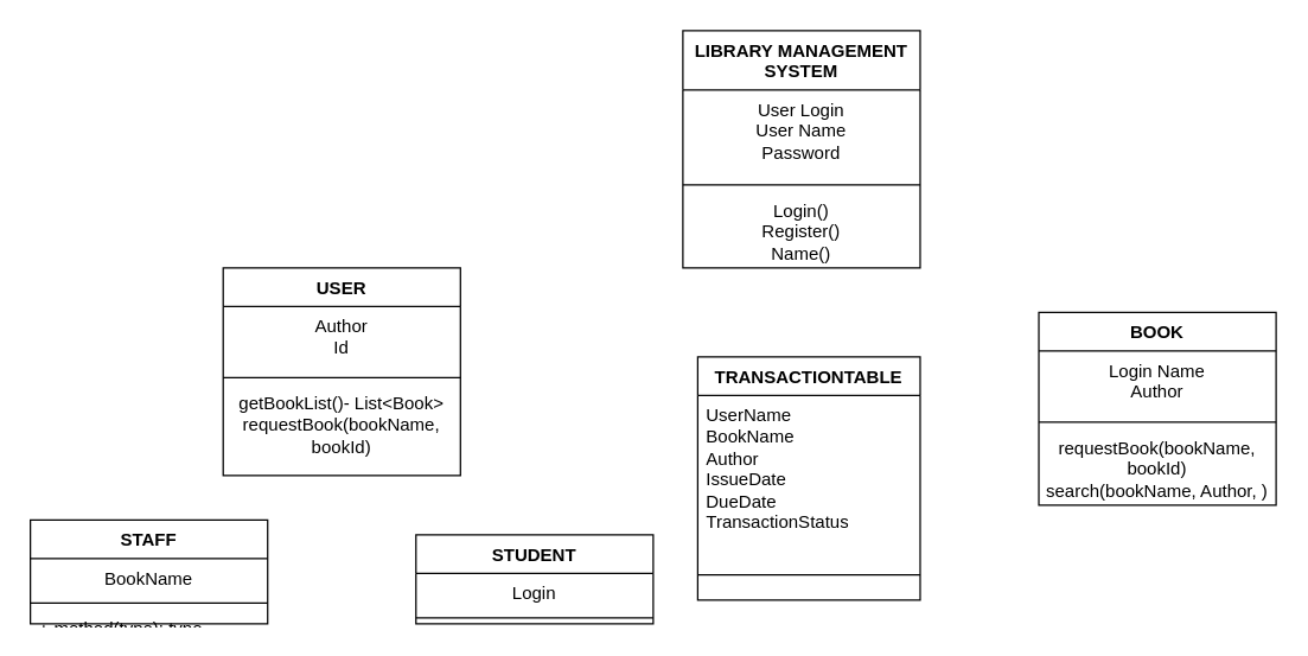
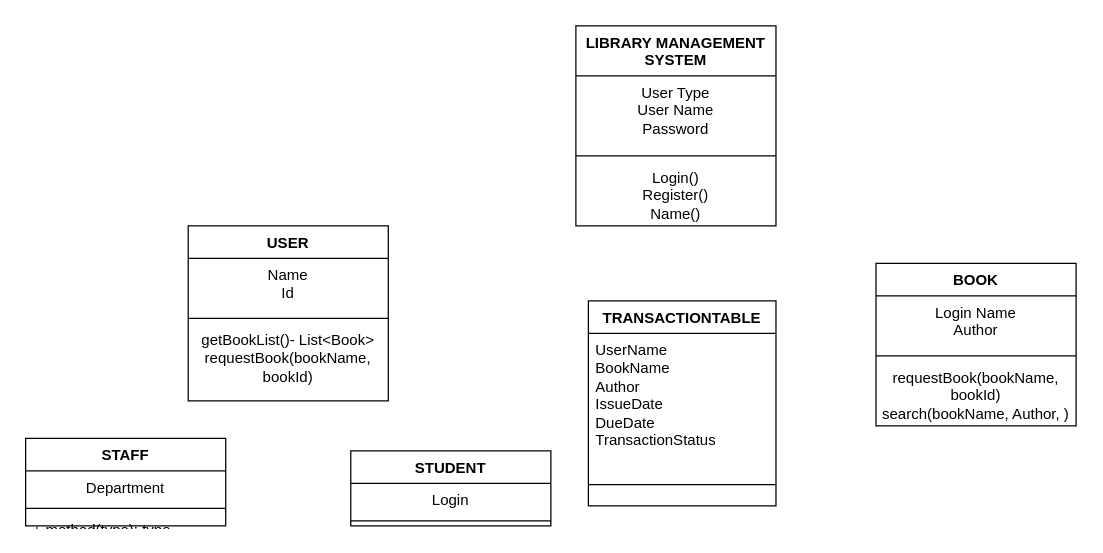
  <mxCell id="0" />
  <mxCell id="1" parent="0" />
  <mxCell id="2" value="&lt;b style=&quot;border-color: var(--border-color);&quot;&gt;LIBRARY MANAGEMENT SYSTEM&lt;/b&gt;" style="swimlane;fontStyle=1;align=center;verticalAlign=top;childLayout=stackLayout;horizontal=1;startSize=40;horizontalStack=0;resizeParent=1;resizeParentMax=0;resizeLast=0;collapsible=1;marginBottom=0;whiteSpace=wrap;html=1;" parent="1" vertex="1"><mxGeometry x="460" y="20" width="160" height="160" as="geometry" /></mxCell>
- <mxCell id="3" value="User Login&lt;br style=&quot;border-color: var(--border-color);&quot;&gt;&lt;span style=&quot;&quot;&gt;User Name&lt;/span&gt;&lt;br style=&quot;border-color: var(--border-color);&quot;&gt;&lt;span style=&quot;&quot;&gt;Password&lt;/span&gt;" style="text;strokeColor=none;fillColor=none;align=center;verticalAlign=top;spacingLeft=4;spacingRight=4;overflow=hidden;rotatable=0;points=[[0,0.5],[1,0.5]];portConstraint=eastwest;whiteSpace=wrap;html=1;" parent="2" vertex="1"><mxGeometry y="40" width="160" height="60" as="geometry" /></mxCell>
+ <mxCell id="3" value="User Type&lt;br style=&quot;border-color: var(--border-color);&quot;&gt;&lt;span style=&quot;&quot;&gt;User Name&lt;/span&gt;&lt;br style=&quot;border-color: var(--border-color);&quot;&gt;&lt;span style=&quot;&quot;&gt;Password&lt;/span&gt;" style="text;strokeColor=none;fillColor=none;align=center;verticalAlign=top;spacingLeft=4;spacingRight=4;overflow=hidden;rotatable=0;points=[[0,0.5],[1,0.5]];portConstraint=eastwest;whiteSpace=wrap;html=1;" parent="2" vertex="1"><mxGeometry y="40" width="160" height="60" as="geometry" /></mxCell>
  <mxCell id="4" value="" style="line;strokeWidth=1;fillColor=none;align=left;verticalAlign=middle;spacingTop=-1;spacingLeft=3;spacingRight=3;rotatable=0;labelPosition=right;points=[];portConstraint=eastwest;strokeColor=inherit;" parent="2" vertex="1"><mxGeometry y="100" width="160" height="8" as="geometry" /></mxCell>
  <mxCell id="5" value="Login()&lt;br&gt;Register()&lt;br&gt;Name()" style="text;strokeColor=none;fillColor=none;align=center;verticalAlign=top;spacingLeft=4;spacingRight=4;overflow=hidden;rotatable=0;points=[[0,0.5],[1,0.5]];portConstraint=eastwest;whiteSpace=wrap;html=1;" parent="2" vertex="1"><mxGeometry y="108" width="160" height="52" as="geometry" /></mxCell>
  <mxCell id="6" value="USER" style="swimlane;fontStyle=1;align=center;verticalAlign=top;childLayout=stackLayout;horizontal=1;startSize=26;horizontalStack=0;resizeParent=1;resizeParentMax=0;resizeLast=0;collapsible=1;marginBottom=0;whiteSpace=wrap;html=1;" parent="1" vertex="1"><mxGeometry x="150" y="180" width="160" height="140" as="geometry" /></mxCell>
- <mxCell id="7" value="Author&lt;br&gt;Id" style="text;strokeColor=none;fillColor=none;align=center;verticalAlign=top;spacingLeft=4;spacingRight=4;overflow=hidden;rotatable=0;points=[[0,0.5],[1,0.5]];portConstraint=eastwest;whiteSpace=wrap;html=1;" parent="6" vertex="1"><mxGeometry y="26" width="160" height="44" as="geometry" /></mxCell>
+ <mxCell id="7" value="Name&lt;br&gt;Id" style="text;strokeColor=none;fillColor=none;align=center;verticalAlign=top;spacingLeft=4;spacingRight=4;overflow=hidden;rotatable=0;points=[[0,0.5],[1,0.5]];portConstraint=eastwest;whiteSpace=wrap;html=1;" parent="6" vertex="1"><mxGeometry y="26" width="160" height="44" as="geometry" /></mxCell>
  <mxCell id="8" value="" style="line;strokeWidth=1;fillColor=none;align=left;verticalAlign=middle;spacingTop=-1;spacingLeft=3;spacingRight=3;rotatable=0;labelPosition=right;points=[];portConstraint=eastwest;strokeColor=inherit;" parent="6" vertex="1"><mxGeometry y="70" width="160" height="8" as="geometry" /></mxCell>
  <mxCell id="9" value="getBookList()-&amp;nbsp;List&amp;lt;Book&amp;gt;&lt;br&gt;requestBook(bookName, bookId)" style="text;strokeColor=none;fillColor=none;align=center;verticalAlign=top;spacingLeft=4;spacingRight=4;overflow=hidden;rotatable=0;points=[[0,0.5],[1,0.5]];portConstraint=eastwest;whiteSpace=wrap;html=1;" parent="6" vertex="1"><mxGeometry y="78" width="160" height="62" as="geometry" /></mxCell>
  <mxCell id="10" value="STAFF" style="swimlane;fontStyle=1;align=center;verticalAlign=top;childLayout=stackLayout;horizontal=1;startSize=26;horizontalStack=0;resizeParent=1;resizeParentMax=0;resizeLast=0;collapsible=1;marginBottom=0;whiteSpace=wrap;html=1;" parent="1" vertex="1"><mxGeometry x="20" y="350" width="160" height="70" as="geometry" /></mxCell>
- <mxCell id="11" value="BookName" style="text;strokeColor=none;fillColor=none;align=center;verticalAlign=top;spacingLeft=4;spacingRight=4;overflow=hidden;rotatable=0;points=[[0,0.5],[1,0.5]];portConstraint=eastwest;whiteSpace=wrap;html=1;" parent="10" vertex="1"><mxGeometry y="26" width="160" height="26" as="geometry" /></mxCell>
+ <mxCell id="11" value="Department" style="text;strokeColor=none;fillColor=none;align=center;verticalAlign=top;spacingLeft=4;spacingRight=4;overflow=hidden;rotatable=0;points=[[0,0.5],[1,0.5]];portConstraint=eastwest;whiteSpace=wrap;html=1;" parent="10" vertex="1"><mxGeometry y="26" width="160" height="26" as="geometry" /></mxCell>
  <mxCell id="12" value="" style="line;strokeWidth=1;fillColor=none;align=left;verticalAlign=middle;spacingTop=-1;spacingLeft=3;spacingRight=3;rotatable=0;labelPosition=right;points=[];portConstraint=eastwest;strokeColor=inherit;" parent="10" vertex="1"><mxGeometry y="52" width="160" height="8" as="geometry" /></mxCell>
  <mxCell id="13" value="+ method(type): type" style="text;strokeColor=none;fillColor=none;align=left;verticalAlign=top;spacingLeft=4;spacingRight=4;overflow=hidden;rotatable=0;points=[[0,0.5],[1,0.5]];portConstraint=eastwest;whiteSpace=wrap;html=1;" parent="10" vertex="1"><mxGeometry y="60" width="160" height="10" as="geometry" /></mxCell>
  <mxCell id="14" value="STUDENT" style="swimlane;fontStyle=1;align=center;verticalAlign=top;childLayout=stackLayout;horizontal=1;startSize=26;horizontalStack=0;resizeParent=1;resizeParentMax=0;resizeLast=0;collapsible=1;marginBottom=0;whiteSpace=wrap;html=1;" parent="1" vertex="1"><mxGeometry x="280" y="360" width="160" height="60" as="geometry" /></mxCell>
  <mxCell id="15" value="Login" style="text;strokeColor=none;fillColor=none;align=center;verticalAlign=top;spacingLeft=4;spacingRight=4;overflow=hidden;rotatable=0;points=[[0,0.5],[1,0.5]];portConstraint=eastwest;whiteSpace=wrap;html=1;" parent="14" vertex="1"><mxGeometry y="26" width="160" height="26" as="geometry" /></mxCell>
  <mxCell id="16" value="" style="line;strokeWidth=1;fillColor=none;align=left;verticalAlign=middle;spacingTop=-1;spacingLeft=3;spacingRight=3;rotatable=0;labelPosition=right;points=[];portConstraint=eastwest;strokeColor=inherit;" parent="14" vertex="1"><mxGeometry y="52" width="160" height="8" as="geometry" /></mxCell>
  <mxCell id="17" value="+ method(type): type" style="text;strokeColor=none;fillColor=none;align=left;verticalAlign=top;spacingLeft=4;spacingRight=4;overflow=hidden;rotatable=0;points=[[0,0.5],[1,0.5]];portConstraint=eastwest;whiteSpace=wrap;html=1;" parent="14" vertex="1"><mxGeometry y="60" width="160" as="geometry" /></mxCell>
  <mxCell id="18" value="BOOK" style="swimlane;fontStyle=1;align=center;verticalAlign=top;childLayout=stackLayout;horizontal=1;startSize=26;horizontalStack=0;resizeParent=1;resizeParentMax=0;resizeLast=0;collapsible=1;marginBottom=0;whiteSpace=wrap;html=1;" vertex="1" parent="1"><mxGeometry x="700" y="210" width="160" height="130" as="geometry" /></mxCell>
  <mxCell id="19" value="Login Name&lt;br&gt;Author" style="text;strokeColor=none;fillColor=none;align=center;verticalAlign=top;spacingLeft=4;spacingRight=4;overflow=hidden;rotatable=0;points=[[0,0.5],[1,0.5]];portConstraint=eastwest;whiteSpace=wrap;html=1;" vertex="1" parent="18"><mxGeometry y="26" width="160" height="44" as="geometry" /></mxCell>
  <mxCell id="20" value="" style="line;strokeWidth=1;fillColor=none;align=left;verticalAlign=middle;spacingTop=-1;spacingLeft=3;spacingRight=3;rotatable=0;labelPosition=right;points=[];portConstraint=eastwest;strokeColor=inherit;" vertex="1" parent="18"><mxGeometry y="70" width="160" height="8" as="geometry" /></mxCell>
  <mxCell id="21" value="requestBook(bookName, bookId)&lt;br&gt;search(bookName, Author, )" style="text;strokeColor=none;fillColor=none;align=center;verticalAlign=top;spacingLeft=4;spacingRight=4;overflow=hidden;rotatable=0;points=[[0,0.5],[1,0.5]];portConstraint=eastwest;whiteSpace=wrap;html=1;" vertex="1" parent="18"><mxGeometry y="78" width="160" height="52" as="geometry" /></mxCell>
  <mxCell id="22" value="TRANSACTIONTABLE" style="swimlane;fontStyle=1;align=center;verticalAlign=top;childLayout=stackLayout;horizontal=1;startSize=26;horizontalStack=0;resizeParent=1;resizeParentMax=0;resizeLast=0;collapsible=1;marginBottom=0;whiteSpace=wrap;html=1;" vertex="1" parent="1"><mxGeometry x="470" y="240" width="150" height="164" as="geometry" /></mxCell>
  <mxCell id="23" value="UserName&lt;br&gt;BookName&lt;br&gt;Author&lt;br&gt;IssueDate&lt;br&gt;DueDate&lt;br&gt;TransactionStatus" style="text;strokeColor=none;fillColor=none;align=left;verticalAlign=top;spacingLeft=4;spacingRight=4;overflow=hidden;rotatable=0;points=[[0,0.5],[1,0.5]];portConstraint=eastwest;whiteSpace=wrap;html=1;" vertex="1" parent="22"><mxGeometry y="26" width="150" height="104" as="geometry" /></mxCell>
  <mxCell id="24" value="" style="line;strokeWidth=1;fillColor=none;align=left;verticalAlign=middle;spacingTop=-1;spacingLeft=3;spacingRight=3;rotatable=0;labelPosition=right;points=[];portConstraint=eastwest;strokeColor=inherit;" vertex="1" parent="22"><mxGeometry y="130" width="150" height="34" as="geometry" /></mxCell>
